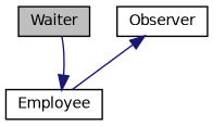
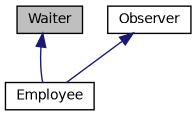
  digraph {
    node [color=black fillcolor=white fontname=Helvetica fontsize=10 shape=record style=filled]
    edge [color=midnightblue dir=back fontname=Helvetica fontsize=10 labelfontname=Helvetica labelfontsize=10 style=solid]
    n1 [fillcolor=grey75 fontcolor=black height=0.2 label=Waiter width=0.4]
    n2 [height=0.2 label=Employee width=0.4]
    n3 [height=0.2 label=Observer width=0.4]
-   n2 -> n1
+   n1 -> n2
    n3 -> n2
  }
